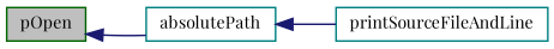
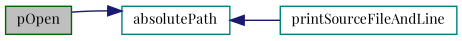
  digraph {
    fontname="Playfair Display"
    rankdir=LR
    node [color=teal fontname="Playfair Display" fontsize=10 shape=record]
    edge [color=midnightblue dir=back fontname="Playfair Display" fontsize=10 labelfontname=Helvetica labelfontsize=10 style=solid]
    n1 [color=darkgreen fillcolor=grey75 fontcolor=black height=0.2 label=pOpen style=filled width=0.4]
    n2 [height=0.2 label=absolutePath width=0.4]
    n3 [height=0.2 label=printSourceFileAndLine width=0.4]
-   n1 -> n2
+   n2 -> n1
    n2 -> n3
  }
